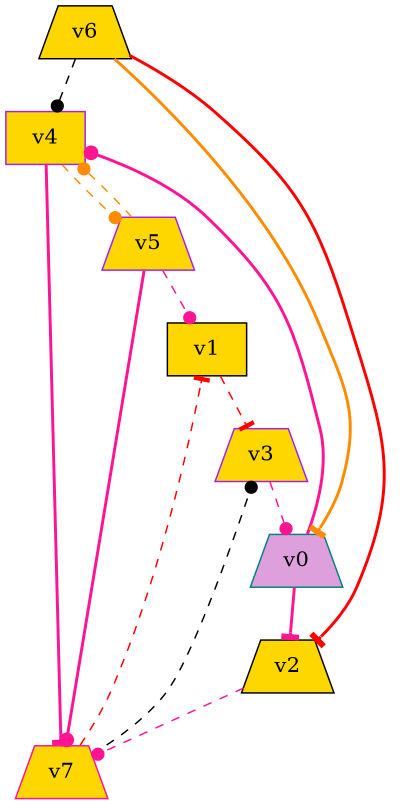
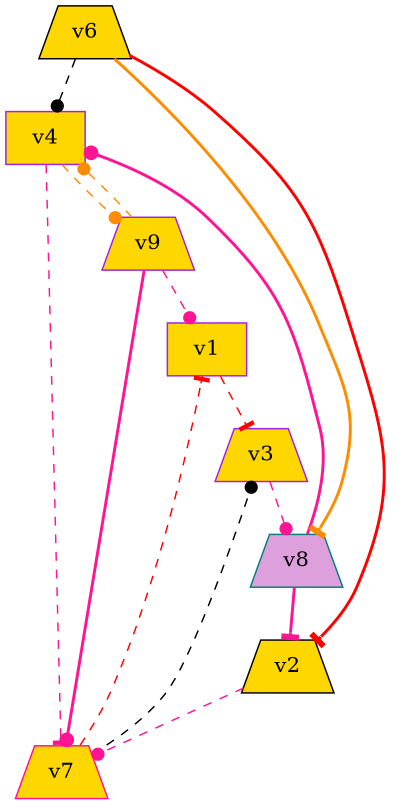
  digraph {
    node [color=purple fillcolor=gold shape=trapezium style=filled]
    edge [arrowhead=dot color=deeppink style=dashed weight=0.35]
    v4 [shape=box]
-   v5
+   v5 [label=v9]
    v7 [color=deeppink]
-   v1 [color=black shape=box]
+   v1 [shape=box]
    v3
-   v0 [color=teal fillcolor=plum]
+   v0 [color=teal fillcolor=plum label=v8]
    v2 [color=black]
    v6 [color=black]
    v4 -> v5 [color=darkorange]
-   v4 -> v7 [arrowhead=tee style=bold weight=0.37]
+   v4 -> v7 [arrowhead=tee weight=0.37]
    v5 -> v4 [color=darkorange]
    v5 -> v7 [style=bold weight=0.28]
    v5 -> v1 [weight=0.32]
    v7 -> v1 [arrowhead=tee color=red weight=0.28]
    v7 -> v3 [color=black weight=0.39]
    v1 -> v3 [arrowhead=tee color=red weight=0.29]
    v3 -> v0 [weight=0.52]
    v0 -> v4 [style=bold weight=0.38]
    v0 -> v2 [arrowhead=tee style=bold weight=0.26]
    v2 -> v7 [weight=0.34]
    v6 -> v4 [color=black weight=0.93]
    v6 -> v0 [arrowhead=tee color=darkorange style=bold weight=0.58]
    v6 -> v2 [arrowhead=tee color=red style=bold weight=0.40]
  }
